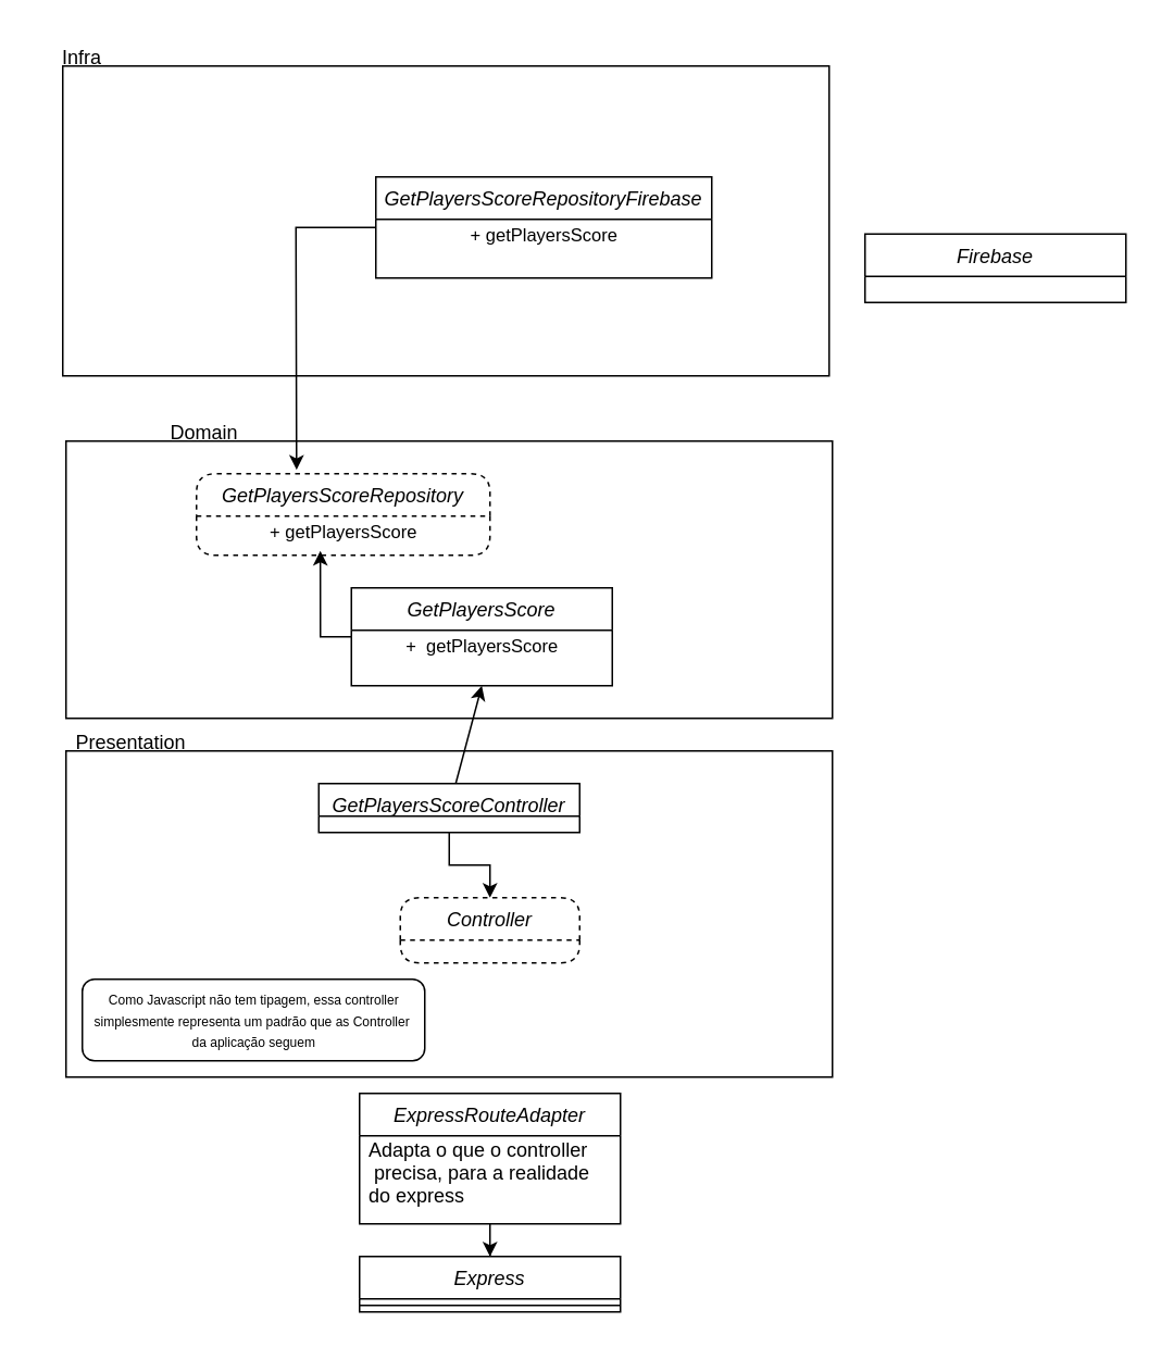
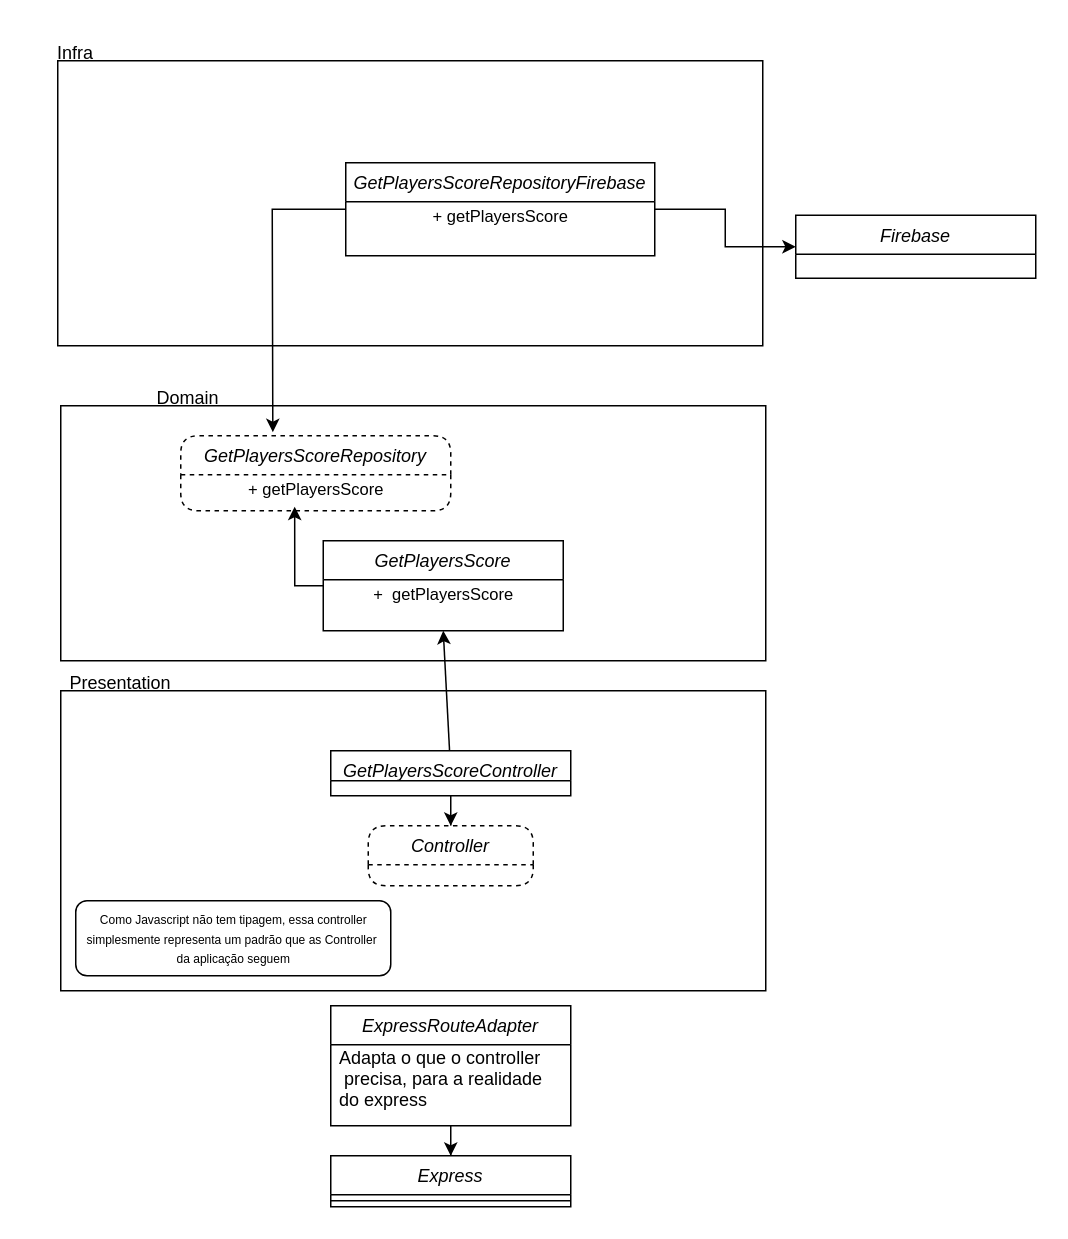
  <mxCell id="0" />
  <mxCell id="1" parent="0" />
  <mxCell id="2" value="Express" style="swimlane;fontStyle=2;align=center;verticalAlign=top;childLayout=stackLayout;horizontal=1;startSize=26;horizontalStack=0;resizeParent=1;resizeLast=0;collapsible=1;marginBottom=0;rounded=0;shadow=0;strokeWidth=1;" parent="1" vertex="1"><mxGeometry x="220" y="770" width="160" height="34" as="geometry"><mxRectangle x="230" y="140" width="160" height="26" as="alternateBounds" /></mxGeometry></mxCell>
  <mxCell id="3" value="" style="line;html=1;strokeWidth=1;align=left;verticalAlign=middle;spacingTop=-1;spacingLeft=3;spacingRight=3;rotatable=0;labelPosition=right;points=[];portConstraint=eastwest;" parent="2" vertex="1"><mxGeometry y="26" width="160" height="8" as="geometry" /></mxCell>
  <mxCell id="4" value="Firebase" style="swimlane;fontStyle=2;align=center;verticalAlign=top;childLayout=stackLayout;horizontal=1;startSize=26;horizontalStack=0;resizeParent=1;resizeLast=0;collapsible=1;marginBottom=0;rounded=0;shadow=0;strokeWidth=1;" parent="1" vertex="1"><mxGeometry x="530" y="143" width="160" height="42" as="geometry"><mxRectangle x="230" y="140" width="160" height="26" as="alternateBounds" /></mxGeometry></mxCell>
  <mxCell id="5" value="" style="edgeStyle=orthogonalEdgeStyle;rounded=0;orthogonalLoop=1;jettySize=auto;html=1;" parent="1" source="6" target="2" edge="1"><mxGeometry relative="1" as="geometry"><mxPoint x="300" y="830" as="targetPoint" /><Array as="points" /></mxGeometry></mxCell>
  <mxCell id="6" value="ExpressRouteAdapter" style="swimlane;fontStyle=2;align=center;verticalAlign=top;childLayout=stackLayout;horizontal=1;startSize=26;horizontalStack=0;resizeParent=1;resizeLast=0;collapsible=1;marginBottom=0;rounded=0;shadow=0;strokeWidth=1;" parent="1" vertex="1"><mxGeometry x="220" y="670" width="160" height="80" as="geometry"><mxRectangle x="230" y="140" width="160" height="26" as="alternateBounds" /></mxGeometry></mxCell>
  <mxCell id="7" value="Adapta o que o controller&#10; precisa, para a realidade &#10;do express" style="text;strokeColor=none;fillColor=none;align=left;verticalAlign=middle;spacingLeft=4;spacingRight=4;overflow=hidden;points=[[0,0.5],[1,0.5]];portConstraint=eastwest;rotatable=0;" parent="6" vertex="1"><mxGeometry y="26" width="160" height="44" as="geometry" /></mxCell>
  <mxCell id="8" value="" style="whiteSpace=wrap;html=1;" parent="1" vertex="1"><mxGeometry x="40" y="460" width="470" height="200" as="geometry" /></mxCell>
  <mxCell id="9" style="edgeStyle=orthogonalEdgeStyle;rounded=0;orthogonalLoop=1;jettySize=auto;html=1;exitX=0.5;exitY=1;exitDx=0;exitDy=0;" parent="1" source="10" target="12" edge="1"><mxGeometry relative="1" as="geometry" /></mxCell>
- <mxCell id="10" value="GetPlayersScoreController" style="swimlane;fontStyle=2;align=center;verticalAlign=top;childLayout=stackLayout;horizontal=1;startSize=20;horizontalStack=0;resizeParent=1;resizeLast=0;collapsible=1;marginBottom=0;rounded=0;shadow=0;strokeWidth=1;" parent="1" vertex="1"><mxGeometry x="195" y="480" width="160" height="30" as="geometry"><mxRectangle x="230" y="140" width="160" height="26" as="alternateBounds" /></mxGeometry></mxCell>
+ <mxCell id="10" value="GetPlayersScoreController" style="swimlane;fontStyle=2;align=center;verticalAlign=top;childLayout=stackLayout;horizontal=1;startSize=20;horizontalStack=0;resizeParent=1;resizeLast=0;collapsible=1;marginBottom=0;rounded=0;shadow=0;strokeWidth=1;" parent="1" vertex="1"><mxGeometry x="220" y="500" width="160" height="30" as="geometry"><mxRectangle x="230" y="140" width="160" height="26" as="alternateBounds" /></mxGeometry></mxCell>
  <mxCell id="11" value="Presentation" style="text;html=1;strokeColor=none;fillColor=none;align=center;verticalAlign=middle;whiteSpace=wrap;rounded=0;" parent="1" vertex="1"><mxGeometry x="50" y="440" width="60" height="30" as="geometry" /></mxCell>
  <mxCell id="12" value="Controller" style="swimlane;fontStyle=2;align=center;verticalAlign=top;childLayout=stackLayout;horizontal=1;startSize=26;horizontalStack=0;resizeParent=1;resizeLast=0;collapsible=1;marginBottom=0;rounded=1;shadow=0;strokeWidth=1;dashed=1;" parent="1" vertex="1"><mxGeometry x="245" width="110" height="40" as="geometry" y="550"><mxRectangle x="230" y="140" width="160" height="26" as="alternateBounds" /></mxGeometry></mxCell>
  <mxCell id="13" value="" style="whiteSpace=wrap;html=1;" parent="1" vertex="1"><mxGeometry x="40" y="270" width="470" height="170" as="geometry" /></mxCell>
  <mxCell id="14" value="Domain" style="text;html=1;strokeColor=none;fillColor=none;align=center;verticalAlign=middle;whiteSpace=wrap;rounded=0;" parent="1" vertex="1"><mxGeometry x="95" y="250" width="60" height="30" as="geometry" /></mxCell>
  <mxCell id="15" value="" style="whiteSpace=wrap;html=1;" parent="1" vertex="1"><mxGeometry x="38" y="40" width="470" height="190" as="geometry" /></mxCell>
  <mxCell id="16" value="Infra" style="text;html=1;strokeColor=none;fillColor=none;align=center;verticalAlign=middle;whiteSpace=wrap;rounded=0;" parent="1" vertex="1"><mxGeometry x="20" y="20" width="60" height="30" as="geometry" /></mxCell>
+ <mxCell id="17" style="edgeStyle=orthogonalEdgeStyle;rounded=0;orthogonalLoop=1;jettySize=auto;html=1;entryX=0;entryY=0.5;entryDx=0;entryDy=0;" parent="1" source="19" target="4" edge="1"><mxGeometry relative="1" as="geometry" /></mxCell>
  <mxCell id="18" value="" style="edgeStyle=none;html=1;fontSize=11;fontColor=none;rounded=0;entryX=0.341;entryY=-0.048;entryDx=0;entryDy=0;entryPerimeter=0;" edge="1" parent="1" source="19" target="24"><mxGeometry relative="1" as="geometry"><Array as="points"><mxPoint x="181" y="139" /></Array></mxGeometry></mxCell>
  <mxCell id="19" value="GetPlayersScoreRepositoryFirebase" style="swimlane;fontStyle=2;align=center;verticalAlign=top;childLayout=stackLayout;horizontal=1;startSize=26;horizontalStack=0;resizeParent=1;resizeLast=0;collapsible=1;marginBottom=0;rounded=0;shadow=0;strokeWidth=1;" parent="1" vertex="1"><mxGeometry x="230" y="108" width="206" height="62" as="geometry"><mxRectangle x="230" y="140" width="160" height="26" as="alternateBounds" /></mxGeometry></mxCell>
  <mxCell id="20" value="+ getPlayersScore" style="text;html=1;align=center;verticalAlign=middle;resizable=0;points=[];autosize=1;strokeColor=none;fillColor=none;fontSize=11;" vertex="1" parent="19"><mxGeometry y="26" width="206" height="20" as="geometry" /></mxCell>
  <mxCell id="21" style="edgeStyle=none;html=1;entryX=0.422;entryY=1.064;entryDx=0;entryDy=0;entryPerimeter=0;fontSize=11;fontColor=none;rounded=0;" edge="1" parent="1" source="22" target="25"><mxGeometry relative="1" as="geometry"><Array as="points"><mxPoint x="196" y="390" /></Array></mxGeometry></mxCell>
  <mxCell id="22" value="GetPlayersScore" style="swimlane;fontStyle=2;align=center;verticalAlign=top;childLayout=stackLayout;horizontal=1;startSize=26;horizontalStack=0;resizeParent=1;resizeLast=0;collapsible=1;marginBottom=0;rounded=0;shadow=0;strokeWidth=1;" vertex="1" parent="1"><mxGeometry x="215" y="360" width="160" height="60" as="geometry"><mxRectangle x="230" y="140" width="160" height="26" as="alternateBounds" /></mxGeometry></mxCell>
  <mxCell id="23" value="&lt;font style=&quot;font-size: 11px&quot;&gt;+&amp;nbsp; getPlayersScore&lt;/font&gt;" style="text;html=1;align=center;verticalAlign=middle;resizable=0;points=[];autosize=1;strokeColor=none;fillColor=none;fontSize=9;" vertex="1" parent="22"><mxGeometry y="26" width="160" height="20" as="geometry" /></mxCell>
  <mxCell id="24" value="GetPlayersScoreRepository" style="swimlane;fontStyle=2;align=center;verticalAlign=top;childLayout=stackLayout;horizontal=1;startSize=26;horizontalStack=0;resizeParent=1;resizeLast=0;collapsible=1;marginBottom=0;rounded=1;shadow=0;strokeWidth=1;dashed=1;" vertex="1" parent="1"><mxGeometry x="120" y="290" width="180" height="50" as="geometry"><mxRectangle x="230" y="140" width="160" height="26" as="alternateBounds" /></mxGeometry></mxCell>
  <mxCell id="25" value="+ getPlayersScore" style="text;html=1;align=center;verticalAlign=middle;resizable=0;points=[];autosize=1;strokeColor=none;fillColor=none;fontSize=11;" vertex="1" parent="24"><mxGeometry y="26" width="180" height="20" as="geometry" /></mxCell>
  <mxCell id="26" style="edgeStyle=none;rounded=0;html=1;entryX=0.5;entryY=1;entryDx=0;entryDy=0;fontSize=11;fontColor=none;" edge="1" parent="1" source="10" target="22"><mxGeometry relative="1" as="geometry" /></mxCell>
  <mxCell id="27" value="&lt;font style=&quot;font-size: 8px&quot;&gt;Como Javascript não tem tipagem, essa controller&lt;br&gt;simplesmente representa um padrão que as Controller&amp;nbsp;&lt;br&gt;da aplicação seguem&lt;br&gt;&lt;/font&gt;" style="text;html=1;align=center;verticalAlign=middle;resizable=0;points=[];autosize=1;strokeColor=default;fillColor=none;fontSize=11;fontColor=none;rounded=1;glass=0;" vertex="1" parent="1"><mxGeometry x="50" y="600" width="210" height="50" as="geometry" /></mxCell>
